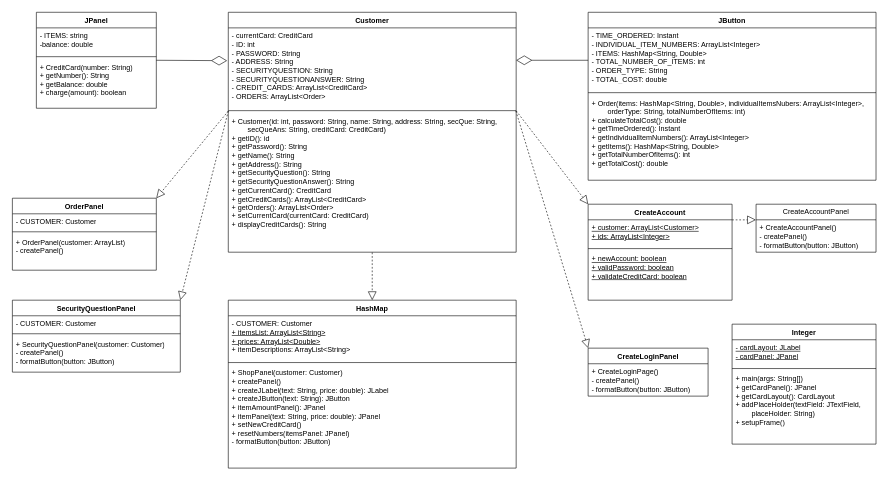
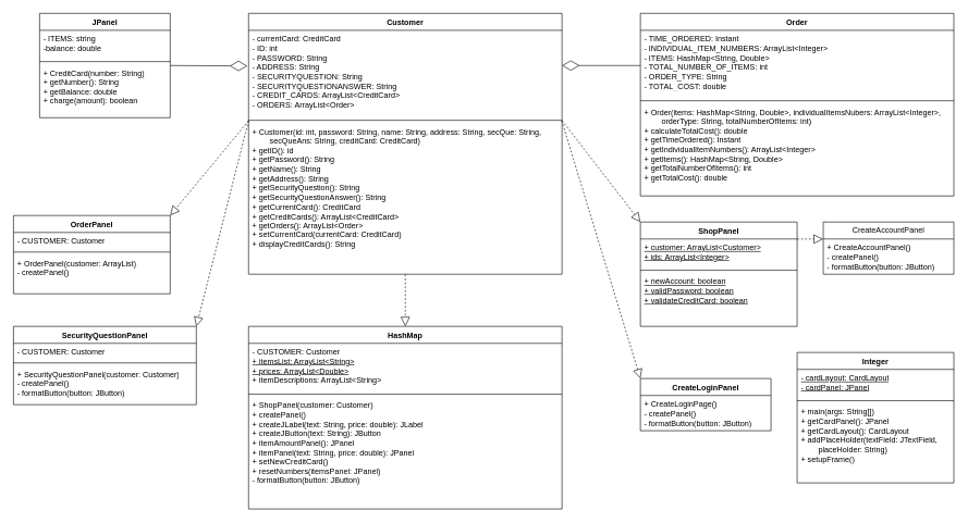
  <mxCell id="0" />
  <mxCell id="1" parent="0" />
- <mxCell id="2" value="CreateAccount" style="swimlane;fontStyle=1;align=center;verticalAlign=top;childLayout=stackLayout;horizontal=1;startSize=26;horizontalStack=0;resizeParent=1;resizeParentMax=0;resizeLast=0;collapsible=1;marginBottom=0;whiteSpace=wrap;html=1;" parent="1" vertex="1"><mxGeometry x="980" y="340" width="240" height="160" as="geometry" /></mxCell>
+ <mxCell id="2" value="ShopPanel" style="swimlane;fontStyle=1;align=center;verticalAlign=top;childLayout=stackLayout;horizontal=1;startSize=26;horizontalStack=0;resizeParent=1;resizeParentMax=0;resizeLast=0;collapsible=1;marginBottom=0;whiteSpace=wrap;html=1;" parent="1" vertex="1"><mxGeometry x="980" y="340" width="240" height="160" as="geometry" /></mxCell>
  <mxCell id="3" value="&lt;div&gt;&lt;u&gt;+ customer: ArrayList&amp;lt;Customer&amp;gt;&lt;/u&gt;&lt;/div&gt;&lt;div&gt;&lt;u&gt;+ ids: ArrayList&amp;lt;Integer&amp;gt;&lt;/u&gt;&lt;br&gt;&lt;/div&gt;" style="text;strokeColor=none;fillColor=none;align=left;verticalAlign=top;spacingLeft=4;spacingRight=4;overflow=hidden;rotatable=0;points=[[0,0.5],[1,0.5]];portConstraint=eastwest;whiteSpace=wrap;html=1;" parent="2" vertex="1"><mxGeometry y="26" width="240" height="44" as="geometry" /></mxCell>
  <mxCell id="4" value="" style="line;strokeWidth=1;fillColor=none;align=left;verticalAlign=middle;spacingTop=-1;spacingLeft=3;spacingRight=3;rotatable=0;labelPosition=right;points=[];portConstraint=eastwest;strokeColor=inherit;" parent="2" vertex="1"><mxGeometry y="70" width="240" height="8" as="geometry" /></mxCell>
  <mxCell id="5" value="&lt;div&gt;&lt;u&gt;+ newAccount: boolean&lt;/u&gt;&lt;/div&gt;&lt;div&gt;&lt;u&gt;+ validPassword: boolean&lt;/u&gt;&lt;/div&gt;&lt;div&gt;&lt;u&gt;+ validateCreditCard: boolean&lt;/u&gt;&lt;br&gt;&lt;/div&gt;" style="text;strokeColor=none;fillColor=none;align=left;verticalAlign=top;spacingLeft=4;spacingRight=4;overflow=hidden;rotatable=0;points=[[0,0.5],[1,0.5]];portConstraint=eastwest;whiteSpace=wrap;html=1;" parent="2" vertex="1"><mxGeometry y="78" width="240" height="82" as="geometry" /></mxCell>
  <mxCell id="6" value="CreateLoginPanel" style="swimlane;fontStyle=1;align=center;verticalAlign=top;childLayout=stackLayout;horizontal=1;startSize=26;horizontalStack=0;resizeParent=1;resizeParentMax=0;resizeLast=0;collapsible=1;marginBottom=0;whiteSpace=wrap;html=1;" parent="1" vertex="1"><mxGeometry x="980" y="580" width="200" height="80" as="geometry" /></mxCell>
  <mxCell id="7" value="&lt;div&gt;+ CreateLoginPage()&lt;/div&gt;&lt;div&gt;- createPanel()&lt;br&gt;&lt;/div&gt;&lt;div&gt;- formatButton(button: JButton)&lt;br&gt;&lt;/div&gt;" style="text;strokeColor=none;fillColor=none;align=left;verticalAlign=top;spacingLeft=4;spacingRight=4;overflow=hidden;rotatable=0;points=[[0,0.5],[1,0.5]];portConstraint=eastwest;whiteSpace=wrap;html=1;" parent="6" vertex="1"><mxGeometry y="26" width="200" height="54" as="geometry" /></mxCell>
  <mxCell id="8" value="CreateAccountPanel" style="swimlane;fontStyle=0;childLayout=stackLayout;horizontal=1;startSize=26;fillColor=none;horizontalStack=0;resizeParent=1;resizeParentMax=0;resizeLast=0;collapsible=1;marginBottom=0;whiteSpace=wrap;html=1;" parent="1" vertex="1"><mxGeometry x="1260" y="340" width="200" height="80" as="geometry" /></mxCell>
  <mxCell id="9" value="&lt;div&gt;+ CreateAccountPanel()&lt;/div&gt;&lt;div&gt;- createPanel()&lt;/div&gt;&lt;div&gt;- formatButton(button: JButton)&lt;br&gt;&lt;/div&gt;" style="text;strokeColor=none;fillColor=none;align=left;verticalAlign=top;spacingLeft=4;spacingRight=4;overflow=hidden;rotatable=0;points=[[0,0.5],[1,0.5]];portConstraint=eastwest;whiteSpace=wrap;html=1;" parent="8" vertex="1"><mxGeometry y="26" width="200" height="54" as="geometry" /></mxCell>
  <mxCell id="10" value="JPanel" style="swimlane;fontStyle=1;align=center;verticalAlign=top;childLayout=stackLayout;horizontal=1;startSize=26;horizontalStack=0;resizeParent=1;resizeParentMax=0;resizeLast=0;collapsible=1;marginBottom=0;whiteSpace=wrap;html=1;" parent="1" vertex="1"><mxGeometry x="60" y="20" width="200" height="160" as="geometry" /></mxCell>
  <mxCell id="11" value="&lt;div&gt;- ITEMS: string&lt;/div&gt;&lt;div&gt;-balance: double&lt;br&gt;&lt;/div&gt;" style="text;strokeColor=none;fillColor=none;align=left;verticalAlign=top;spacingLeft=4;spacingRight=4;overflow=hidden;rotatable=0;points=[[0,0.5],[1,0.5]];portConstraint=eastwest;whiteSpace=wrap;html=1;" parent="10" vertex="1"><mxGeometry y="26" width="200" height="44" as="geometry" /></mxCell>
  <mxCell id="12" value="" style="line;strokeWidth=1;fillColor=none;align=left;verticalAlign=middle;spacingTop=-1;spacingLeft=3;spacingRight=3;rotatable=0;labelPosition=right;points=[];portConstraint=eastwest;strokeColor=inherit;" parent="10" vertex="1"><mxGeometry y="70" width="200" height="8" as="geometry" /></mxCell>
  <mxCell id="13" value="&lt;div&gt;+ CreditCard(number: String)&lt;/div&gt;&lt;div&gt;+ getNumber(): String&lt;/div&gt;&lt;div&gt;+ getBalance: double&lt;/div&gt;&lt;div&gt;+ charge(amount): boolean&lt;br&gt;&lt;/div&gt;" style="text;strokeColor=none;fillColor=none;align=left;verticalAlign=top;spacingLeft=4;spacingRight=4;overflow=hidden;rotatable=0;points=[[0,0.5],[1,0.5]];portConstraint=eastwest;whiteSpace=wrap;html=1;" parent="10" vertex="1"><mxGeometry y="78" width="200" height="82" as="geometry" /></mxCell>
  <mxCell id="14" value="Customer" style="swimlane;fontStyle=1;align=center;verticalAlign=top;childLayout=stackLayout;horizontal=1;startSize=26;horizontalStack=0;resizeParent=1;resizeParentMax=0;resizeLast=0;collapsible=1;marginBottom=0;whiteSpace=wrap;html=1;" parent="1" vertex="1"><mxGeometry x="380" y="20" width="480" height="400" as="geometry" /></mxCell>
  <mxCell id="15" value="&lt;div&gt;- currentCard: CreditCard&lt;/div&gt;&lt;div&gt;- ID: int&lt;/div&gt;&lt;div&gt;- PASSWORD: String&lt;/div&gt;&lt;div&gt;- ADDRESS: String&lt;/div&gt;&lt;div&gt;- SECURITYQUESTION: String&lt;/div&gt;&lt;div&gt;- SECURITYQUESTIONANSWER: String&lt;/div&gt;&lt;div&gt;- CREDIT_CARDS: ArrayList&amp;lt;CreditCard&amp;gt;&lt;/div&gt;&lt;div&gt;- ORDERS: ArrayList&amp;lt;Order&amp;gt;&lt;br&gt;&lt;/div&gt;&lt;div&gt;&lt;br&gt;&lt;/div&gt;" style="text;strokeColor=none;fillColor=none;align=left;verticalAlign=top;spacingLeft=4;spacingRight=4;overflow=hidden;rotatable=0;points=[[0,0.5],[1,0.5]];portConstraint=eastwest;whiteSpace=wrap;html=1;" parent="14" vertex="1"><mxGeometry y="26" width="480" height="134" as="geometry" /></mxCell>
  <mxCell id="16" value="" style="line;strokeWidth=1;fillColor=none;align=left;verticalAlign=middle;spacingTop=-1;spacingLeft=3;spacingRight=3;rotatable=0;labelPosition=right;points=[];portConstraint=eastwest;strokeColor=inherit;" parent="14" vertex="1"><mxGeometry y="160" width="480" height="8" as="geometry" /></mxCell>
  <mxCell id="17" value="&lt;div&gt;+ Customer(id: int, password: String, name: String, address: String, secQue: String, &lt;span style=&quot;white-space: pre;&quot;&gt;&#09;&lt;/span&gt;secQueAns: String, creditCard: CreditCard)&lt;/div&gt;&lt;div&gt;+ getID(): id&lt;/div&gt;&lt;div&gt;+ getPassword(): String&lt;/div&gt;&lt;div&gt;+ getName(): String&lt;/div&gt;&lt;div&gt;+ getAddress(): String&lt;/div&gt;&lt;div&gt;+ getSecurityQuestion(): String&lt;/div&gt;&lt;div&gt;+ getSecurityQuestionAnswer(): String&lt;/div&gt;&lt;div&gt;+ getCurrentCard(): CreditCard&lt;/div&gt;&lt;div&gt;+ getCreditCards(): ArrayList&amp;lt;CreditCard&amp;gt;&lt;/div&gt;&lt;div&gt;+ getOrders(): ArrayList&amp;lt;Order&amp;gt;&lt;br&gt;&lt;/div&gt;&lt;div&gt;+ setCurrentCard(currentCard: CreditCard)&lt;/div&gt;&lt;div&gt;+ displayCreditCards(): String&lt;br&gt;&lt;/div&gt;" style="text;strokeColor=none;fillColor=none;align=left;verticalAlign=top;spacingLeft=4;spacingRight=4;overflow=hidden;rotatable=0;points=[[0,0.5],[1,0.5]];portConstraint=eastwest;whiteSpace=wrap;html=1;" parent="14" vertex="1"><mxGeometry y="168" width="480" height="232" as="geometry" /></mxCell>
- <mxCell id="18" value="JButton" style="swimlane;fontStyle=1;align=center;verticalAlign=top;childLayout=stackLayout;horizontal=1;startSize=26;horizontalStack=0;resizeParent=1;resizeParentMax=0;resizeLast=0;collapsible=1;marginBottom=0;whiteSpace=wrap;html=1;" parent="1" vertex="1"><mxGeometry x="980" y="20" width="480" height="280" as="geometry" /></mxCell>
+ <mxCell id="18" value="Order" style="swimlane;fontStyle=1;align=center;verticalAlign=top;childLayout=stackLayout;horizontal=1;startSize=26;horizontalStack=0;resizeParent=1;resizeParentMax=0;resizeLast=0;collapsible=1;marginBottom=0;whiteSpace=wrap;html=1;" parent="1" vertex="1"><mxGeometry x="980" y="20" width="480" height="280" as="geometry" /></mxCell>
  <mxCell id="19" value="&lt;div&gt;- TIME_ORDERED: Instant&lt;/div&gt;&lt;div&gt;- INDIVIDUAL_ITEM_NUMBERS: ArrayList&amp;lt;Integer&amp;gt;&lt;/div&gt;&lt;div&gt;- ITEMS: HashMap&amp;lt;String, Double&amp;gt;&lt;/div&gt;&lt;div&gt;- TOTAL_NUMBER_OF_ITEMS: int&lt;/div&gt;&lt;div&gt;- ORDER_TYPE: String&lt;/div&gt;&lt;div&gt;- TOTAL_COST: double&lt;br&gt;&lt;/div&gt;" style="text;strokeColor=none;fillColor=none;align=left;verticalAlign=top;spacingLeft=4;spacingRight=4;overflow=hidden;rotatable=0;points=[[0,0.5],[1,0.5]];portConstraint=eastwest;whiteSpace=wrap;html=1;" parent="18" vertex="1"><mxGeometry y="26" width="480" height="104" as="geometry" /></mxCell>
  <mxCell id="20" value="" style="line;strokeWidth=1;fillColor=none;align=left;verticalAlign=middle;spacingTop=-1;spacingLeft=3;spacingRight=3;rotatable=0;labelPosition=right;points=[];portConstraint=eastwest;strokeColor=inherit;" parent="18" vertex="1"><mxGeometry y="130" width="480" height="8" as="geometry" /></mxCell>
  <mxCell id="21" value="&lt;div&gt;+ Order(items: HashMap&amp;lt;String, Double&amp;gt;, individualItemsNubers: ArrayList&amp;lt;Integer&amp;gt;, &lt;span style=&quot;white-space: pre;&quot;&gt;&#09;&lt;/span&gt;orderType: String, totalNumberOfItems: int)&lt;/div&gt;&lt;div&gt;+ calculateTotalCost(): double&lt;/div&gt;&lt;div&gt;+ getTimeOrdered(): Instant&lt;br&gt;&lt;/div&gt;&lt;div&gt;+ getIndividualItemNumbers(): ArrayList&amp;lt;Integer&amp;gt;&lt;/div&gt;&lt;div&gt;+ getItems(): HashMap&amp;lt;String, Double&amp;gt;&lt;/div&gt;&lt;div&gt;+ getTotalNumberOfItems(): int&lt;/div&gt;&lt;div&gt;+ getTotalCost(): double&lt;br&gt;&lt;/div&gt;" style="text;strokeColor=none;fillColor=none;align=left;verticalAlign=top;spacingLeft=4;spacingRight=4;overflow=hidden;rotatable=0;points=[[0,0.5],[1,0.5]];portConstraint=eastwest;whiteSpace=wrap;html=1;" parent="18" vertex="1"><mxGeometry y="138" width="480" height="142" as="geometry" /></mxCell>
  <mxCell id="22" value="OrderPanel" style="swimlane;fontStyle=1;align=center;verticalAlign=top;childLayout=stackLayout;horizontal=1;startSize=26;horizontalStack=0;resizeParent=1;resizeParentMax=0;resizeLast=0;collapsible=1;marginBottom=0;whiteSpace=wrap;html=1;" parent="1" vertex="1"><mxGeometry x="20" y="330" width="240" height="120" as="geometry" /></mxCell>
  <mxCell id="23" value="- CUSTOMER: Customer" style="text;strokeColor=none;fillColor=none;align=left;verticalAlign=top;spacingLeft=4;spacingRight=4;overflow=hidden;rotatable=0;points=[[0,0.5],[1,0.5]];portConstraint=eastwest;whiteSpace=wrap;html=1;" parent="22" vertex="1"><mxGeometry y="26" width="240" height="26" as="geometry" /></mxCell>
  <mxCell id="24" value="" style="line;strokeWidth=1;fillColor=none;align=left;verticalAlign=middle;spacingTop=-1;spacingLeft=3;spacingRight=3;rotatable=0;labelPosition=right;points=[];portConstraint=eastwest;strokeColor=inherit;" parent="22" vertex="1"><mxGeometry y="52" width="240" height="8" as="geometry" /></mxCell>
  <mxCell id="25" value="&lt;div&gt;+ OrderPanel(customer: ArrayList)&lt;/div&gt;&lt;div&gt;- createPanel()&lt;br&gt;&lt;/div&gt;" style="text;strokeColor=none;fillColor=none;align=left;verticalAlign=top;spacingLeft=4;spacingRight=4;overflow=hidden;rotatable=0;points=[[0,0.5],[1,0.5]];portConstraint=eastwest;whiteSpace=wrap;html=1;" parent="22" vertex="1"><mxGeometry y="60" width="240" height="60" as="geometry" /></mxCell>
  <mxCell id="26" value="SecurityQuestionPanel" style="swimlane;fontStyle=1;align=center;verticalAlign=top;childLayout=stackLayout;horizontal=1;startSize=26;horizontalStack=0;resizeParent=1;resizeParentMax=0;resizeLast=0;collapsible=1;marginBottom=0;whiteSpace=wrap;html=1;" parent="1" vertex="1"><mxGeometry x="20" y="500" width="280" height="120" as="geometry" /></mxCell>
  <mxCell id="27" value="- CUSTOMER: Customer" style="text;strokeColor=none;fillColor=none;align=left;verticalAlign=top;spacingLeft=4;spacingRight=4;overflow=hidden;rotatable=0;points=[[0,0.5],[1,0.5]];portConstraint=eastwest;whiteSpace=wrap;html=1;" parent="26" vertex="1"><mxGeometry y="26" width="280" height="26" as="geometry" /></mxCell>
  <mxCell id="28" value="" style="line;strokeWidth=1;fillColor=none;align=left;verticalAlign=middle;spacingTop=-1;spacingLeft=3;spacingRight=3;rotatable=0;labelPosition=right;points=[];portConstraint=eastwest;strokeColor=inherit;" parent="26" vertex="1"><mxGeometry y="52" width="280" height="8" as="geometry" /></mxCell>
  <mxCell id="29" value="&lt;div&gt;+ SecurityQuestionPanel(customer: Customer)&lt;/div&gt;&lt;div&gt;- createPanel()&lt;br&gt;&lt;/div&gt;&lt;div&gt;- formatButton(button: JButton)&lt;br&gt;&lt;/div&gt;" style="text;strokeColor=none;fillColor=none;align=left;verticalAlign=top;spacingLeft=4;spacingRight=4;overflow=hidden;rotatable=0;points=[[0,0.5],[1,0.5]];portConstraint=eastwest;whiteSpace=wrap;html=1;" parent="26" vertex="1"><mxGeometry y="60" width="280" height="60" as="geometry" /></mxCell>
  <mxCell id="30" value="HashMap" style="swimlane;fontStyle=1;align=center;verticalAlign=top;childLayout=stackLayout;horizontal=1;startSize=26;horizontalStack=0;resizeParent=1;resizeParentMax=0;resizeLast=0;collapsible=1;marginBottom=0;whiteSpace=wrap;html=1;" parent="1" vertex="1"><mxGeometry x="380" y="500" width="480" height="280" as="geometry" /></mxCell>
  <mxCell id="31" value="&lt;div&gt;- CUSTOMER: Customer&lt;/div&gt;&lt;div&gt;&lt;u&gt;+ itemsList: ArrayList&amp;lt;String&amp;gt;&lt;br&gt;+ prices: ArrayList&amp;lt;Double&amp;gt;&lt;/u&gt;&lt;br&gt;&lt;/div&gt;&lt;div&gt;+ itemDescriptions: ArrayList&amp;lt;String&amp;gt;&lt;br&gt;&lt;/div&gt;" style="text;strokeColor=none;fillColor=none;align=left;verticalAlign=top;spacingLeft=4;spacingRight=4;overflow=hidden;rotatable=0;points=[[0,0.5],[1,0.5]];portConstraint=eastwest;whiteSpace=wrap;html=1;" parent="30" vertex="1"><mxGeometry y="26" width="480" height="74" as="geometry" /></mxCell>
  <mxCell id="32" value="" style="line;strokeWidth=1;fillColor=none;align=left;verticalAlign=middle;spacingTop=-1;spacingLeft=3;spacingRight=3;rotatable=0;labelPosition=right;points=[];portConstraint=eastwest;strokeColor=inherit;" parent="30" vertex="1"><mxGeometry y="100" width="480" height="8" as="geometry" /></mxCell>
  <mxCell id="33" value="&lt;div&gt;+ ShopPanel(customer: Customer)&lt;/div&gt;&lt;div&gt;+ createPanel()&lt;/div&gt;&lt;div&gt;+ createJLabel(text: String, price: double): JLabel&lt;/div&gt;&lt;div&gt;+ createJButton(text: String): JButton&lt;/div&gt;&lt;div&gt;+ itemAmountPanel(): JPanel&lt;/div&gt;&lt;div&gt;+ itemPanel(text: String, price: double): JPanel&lt;/div&gt;&lt;div&gt;+ setNewCreditCard()&lt;/div&gt;&lt;div&gt;+ resetNumbers(itemsPanel: JPanel)&lt;/div&gt;&lt;div&gt;- formatButton(button: JButton)&lt;br&gt;&lt;/div&gt;" style="text;strokeColor=none;fillColor=none;align=left;verticalAlign=top;spacingLeft=4;spacingRight=4;overflow=hidden;rotatable=0;points=[[0,0.5],[1,0.5]];portConstraint=eastwest;whiteSpace=wrap;html=1;" parent="30" vertex="1"><mxGeometry y="108" width="480" height="172" as="geometry" /></mxCell>
  <mxCell id="34" value="" style="endArrow=diamondThin;endFill=0;endSize=24;html=1;rounded=0;entryX=-0.004;entryY=0.408;entryDx=0;entryDy=0;entryPerimeter=0;" parent="1" target="15" edge="1"><mxGeometry width="160" relative="1" as="geometry"><mxPoint x="260" y="100" as="sourcePoint" /><mxPoint x="780" y="260" as="targetPoint" /></mxGeometry></mxCell>
  <mxCell id="35" value="" style="endArrow=diamondThin;endFill=0;endSize=24;html=1;rounded=0;" parent="1" edge="1"><mxGeometry width="160" relative="1" as="geometry"><mxPoint x="980" y="100" as="sourcePoint" /><mxPoint x="860" y="100" as="targetPoint" /></mxGeometry></mxCell>
  <mxCell id="36" value="" style="endArrow=block;dashed=1;endFill=0;endSize=12;html=1;rounded=0;entryX=0;entryY=0;entryDx=0;entryDy=0;exitX=1;exitY=0.537;exitDx=0;exitDy=0;exitPerimeter=0;" parent="1" source="16" target="2" edge="1"><mxGeometry width="160" relative="1" as="geometry"><mxPoint x="860" y="180" as="sourcePoint" /><mxPoint x="870" y="450" as="targetPoint" /></mxGeometry></mxCell>
  <mxCell id="37" value="" style="endArrow=block;dashed=1;endFill=0;endSize=12;html=1;rounded=0;exitX=0.999;exitY=0.575;exitDx=0;exitDy=0;exitPerimeter=0;entryX=0;entryY=0;entryDx=0;entryDy=0;" parent="1" source="16" target="6" edge="1"><mxGeometry width="160" relative="1" as="geometry"><mxPoint x="710" y="450" as="sourcePoint" /><mxPoint x="870" y="450" as="targetPoint" /></mxGeometry></mxCell>
  <mxCell id="38" value="" style="endArrow=block;dashed=1;endFill=0;endSize=12;html=1;rounded=0;entryX=1;entryY=0;entryDx=0;entryDy=0;exitX=0;exitY=0.59;exitDx=0;exitDy=0;exitPerimeter=0;" parent="1" source="16" target="22" edge="1"><mxGeometry width="160" relative="1" as="geometry"><mxPoint x="380" y="190" as="sourcePoint" /><mxPoint x="720" y="410" as="targetPoint" /></mxGeometry></mxCell>
  <mxCell id="39" value="" style="endArrow=block;dashed=1;endFill=0;endSize=12;html=1;rounded=0;exitX=0;exitY=0.59;exitDx=0;exitDy=0;exitPerimeter=0;entryX=1;entryY=0;entryDx=0;entryDy=0;" parent="1" source="16" target="26" edge="1"><mxGeometry width="160" relative="1" as="geometry"><mxPoint x="560" y="410" as="sourcePoint" /><mxPoint x="720" y="410" as="targetPoint" /></mxGeometry></mxCell>
  <mxCell id="40" value="" style="endArrow=block;dashed=1;endFill=0;endSize=12;html=1;rounded=0;exitX=0.5;exitY=1.002;exitDx=0;exitDy=0;exitPerimeter=0;entryX=0.5;entryY=0;entryDx=0;entryDy=0;" parent="1" source="17" target="30" edge="1"><mxGeometry width="160" relative="1" as="geometry"><mxPoint x="710" y="460" as="sourcePoint" /><mxPoint x="870" y="460" as="targetPoint" /></mxGeometry></mxCell>
  <mxCell id="41" value="" style="endArrow=block;dashed=1;endFill=0;endSize=12;html=1;rounded=0;exitX=1;exitY=0.002;exitDx=0;exitDy=0;exitPerimeter=0;entryX=-0.001;entryY=0.002;entryDx=0;entryDy=0;entryPerimeter=0;" parent="1" source="3" target="9" edge="1"><mxGeometry width="160" relative="1" as="geometry"><mxPoint x="1230" y="370" as="sourcePoint" /><mxPoint x="1430" y="370" as="targetPoint" /></mxGeometry></mxCell>
  <mxCell id="42" value="Integer" style="swimlane;fontStyle=1;align=center;verticalAlign=top;childLayout=stackLayout;horizontal=1;startSize=26;horizontalStack=0;resizeParent=1;resizeParentMax=0;resizeLast=0;collapsible=1;marginBottom=0;whiteSpace=wrap;html=1;" parent="1" vertex="1"><mxGeometry x="1220" y="540" width="240" height="200" as="geometry" /></mxCell>
- <mxCell id="43" value="&lt;div&gt;&lt;u&gt;- cardLayout: JLabel&lt;/u&gt;&lt;/div&gt;&lt;div&gt;&lt;u&gt;- cardPanel: JPanel&lt;/u&gt;&lt;br&gt;&lt;/div&gt;" style="text;strokeColor=none;fillColor=none;align=left;verticalAlign=top;spacingLeft=4;spacingRight=4;overflow=hidden;rotatable=0;points=[[0,0.5],[1,0.5]];portConstraint=eastwest;whiteSpace=wrap;html=1;" parent="42" vertex="1"><mxGeometry y="26" width="240" height="44" as="geometry" /></mxCell>
+ <mxCell id="43" value="&lt;div&gt;&lt;u&gt;- cardLayout: CardLayout&lt;/u&gt;&lt;/div&gt;&lt;div&gt;&lt;u&gt;- cardPanel: JPanel&lt;/u&gt;&lt;br&gt;&lt;/div&gt;" style="text;strokeColor=none;fillColor=none;align=left;verticalAlign=top;spacingLeft=4;spacingRight=4;overflow=hidden;rotatable=0;points=[[0,0.5],[1,0.5]];portConstraint=eastwest;whiteSpace=wrap;html=1;" parent="42" vertex="1"><mxGeometry y="26" width="240" height="44" as="geometry" /></mxCell>
  <mxCell id="44" value="" style="line;strokeWidth=1;fillColor=none;align=left;verticalAlign=middle;spacingTop=-1;spacingLeft=3;spacingRight=3;rotatable=0;labelPosition=right;points=[];portConstraint=eastwest;strokeColor=inherit;" parent="42" vertex="1"><mxGeometry y="70" width="240" height="8" as="geometry" /></mxCell>
  <mxCell id="45" value="&lt;div&gt;+ main(args: String[])&lt;/div&gt;&lt;div&gt;+ getCardPanel(): JPanel&lt;/div&gt;&lt;div&gt;+ getCardLayout(): CardLayout&lt;/div&gt;&lt;div&gt;+ addPlaceHolder(textField: JTextField, &lt;span style=&quot;white-space: pre;&quot;&gt;&#09;&lt;/span&gt;placeHolder: String)&lt;/div&gt;&lt;div&gt;+ setupFrame()&lt;br&gt;&lt;/div&gt;" style="text;strokeColor=none;fillColor=none;align=left;verticalAlign=top;spacingLeft=4;spacingRight=4;overflow=hidden;rotatable=0;points=[[0,0.5],[1,0.5]];portConstraint=eastwest;whiteSpace=wrap;html=1;" parent="42" vertex="1"><mxGeometry y="78" width="240" height="122" as="geometry" /></mxCell>
